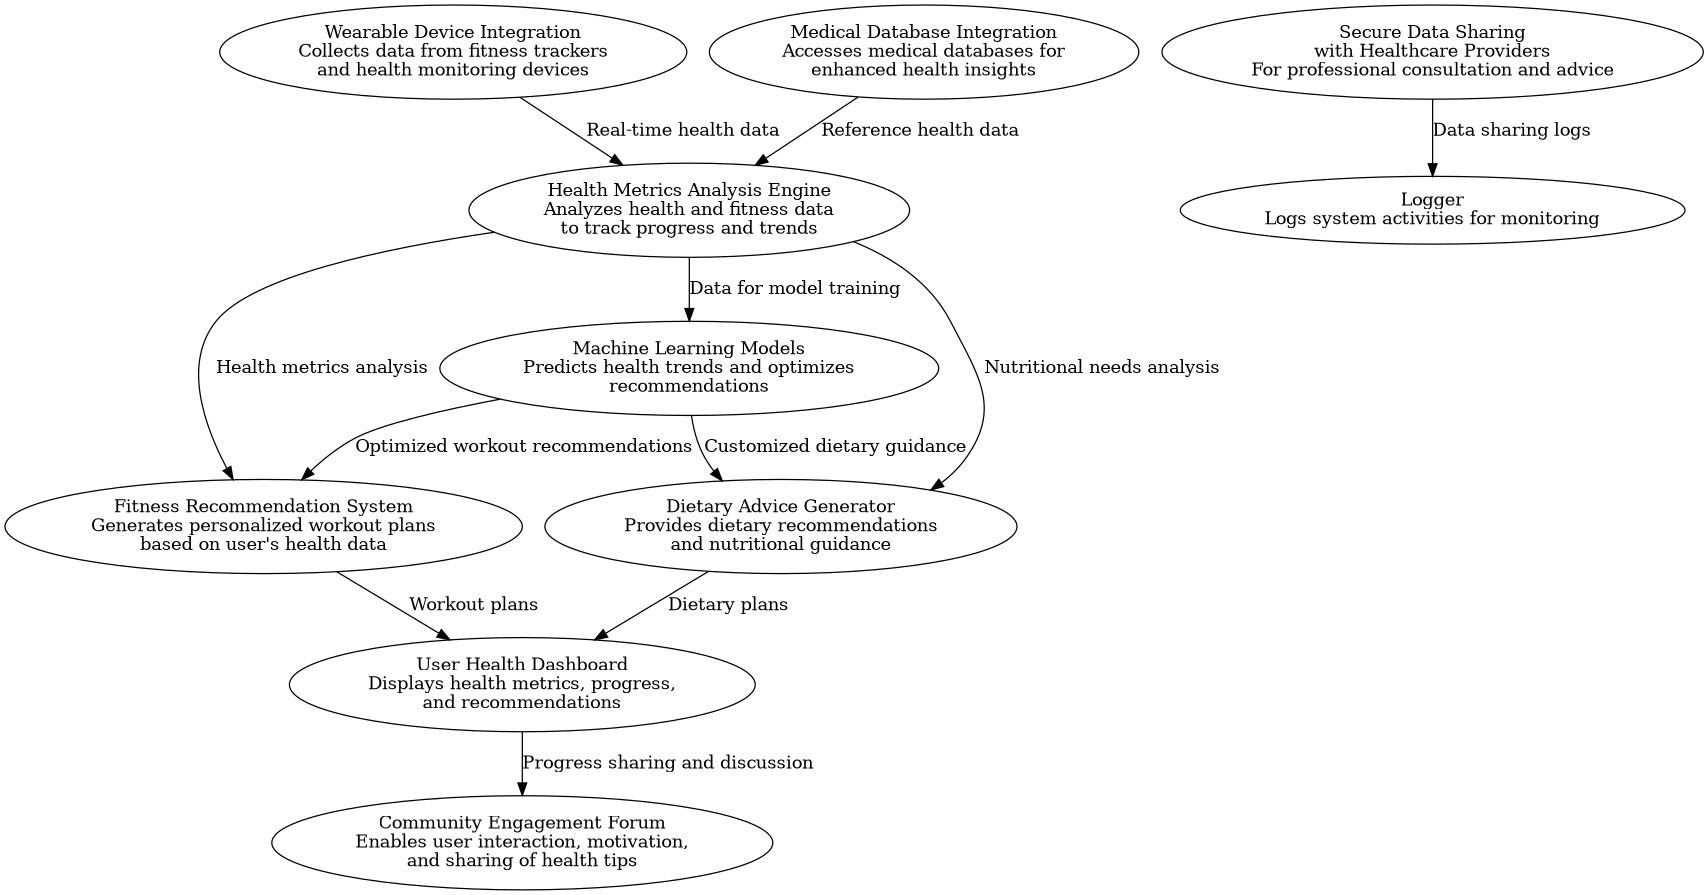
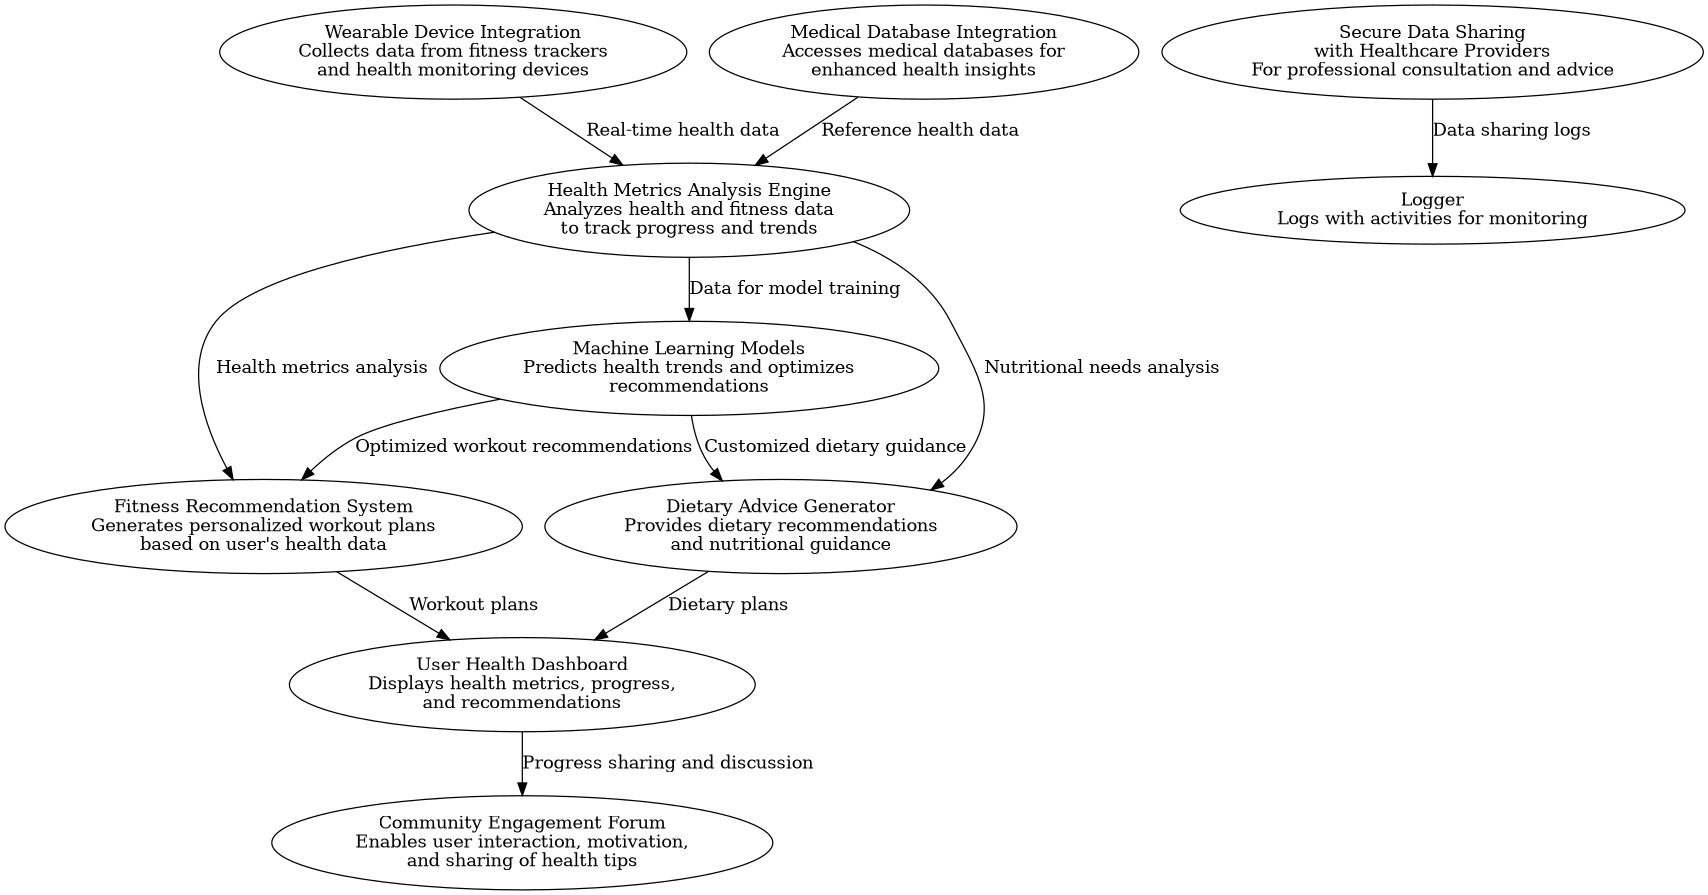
  digraph {
    n1 [label="Wearable Device Integration\nCollects data from fitness trackers\nand health monitoring devices"]
    n2 [label="Health Metrics Analysis Engine\nAnalyzes health and fitness data\nto track progress and trends"]
    n3 [label="Fitness Recommendation System\nGenerates personalized workout plans\nbased on user's health data"]
    n4 [label="Dietary Advice Generator\nProvides dietary recommendations\nand nutritional guidance"]
    n5 [label="Machine Learning Models\nPredicts health trends and optimizes\nrecommendations"]
    n6 [label="User Health Dashboard\nDisplays health metrics, progress,\nand recommendations"]
    n7 [label="Community Engagement Forum\nEnables user interaction, motivation,\nand sharing of health tips"]
    n8 [label="Medical Database Integration\nAccesses medical databases for\nenhanced health insights"]
    n9 [label="Secure Data Sharing\nwith Healthcare Providers\nFor professional consultation and advice"]
-   n10 [label="Logger\nLogs system activities for monitoring"]
+   n10 [label="Logger\nLogs with activities for monitoring"]
    n1 -> n2 [label="Real-time health data"]
    n2 -> n3 [label="Health metrics analysis"]
    n2 -> n4 [label="Nutritional needs analysis"]
    n2 -> n5 [label="Data for model training"]
    n3 -> n6 [label="Workout plans"]
    n4 -> n6 [label="Dietary plans"]
    n5 -> n3 [label="Optimized workout recommendations"]
    n5 -> n4 [label="Customized dietary guidance"]
    n6 -> n7 [label="Progress sharing and discussion"]
    n8 -> n2 [label="Reference health data"]
    n9 -> n10 [label="Data sharing logs"]
  }
